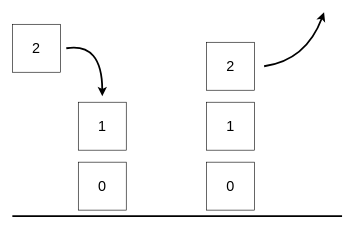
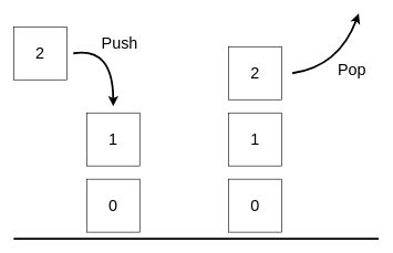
  <mxCell id="0" />
  <mxCell id="1" parent="0" />
  <mxCell id="2" value="1" style="rounded=0;whiteSpace=wrap;html=1;fontSize=24;" parent="1" vertex="1"><mxGeometry x="130" y="170" width="80" height="80" as="geometry" /></mxCell>
  <mxCell id="3" value="0" style="rounded=0;whiteSpace=wrap;html=1;fontSize=24;" parent="1" vertex="1"><mxGeometry x="130" y="270" width="80" height="80" as="geometry" /></mxCell>
  <mxCell id="4" value="2" style="rounded=0;whiteSpace=wrap;html=1;fontSize=24;" parent="1" vertex="1"><mxGeometry x="20" y="40" width="80" height="80" as="geometry" /></mxCell>
  <mxCell id="5" value="" style="curved=1;endArrow=classic;html=1;rounded=0;strokeWidth=3;" parent="1" edge="1"><mxGeometry width="50" height="50" relative="1" as="geometry"><mxPoint x="110" y="80" as="sourcePoint" /><mxPoint x="170" y="160" as="targetPoint" /><Array as="points"><mxPoint x="170" y="70" /></Array></mxGeometry></mxCell>
+ <mxCell id="6" value="&lt;span style=&quot;font-size: 24px;&quot;&gt;Push&lt;/span&gt;" style="text;html=1;strokeColor=none;fillColor=none;align=center;verticalAlign=middle;whiteSpace=wrap;rounded=0;" parent="1" vertex="1"><mxGeometry x="150" y="50" width="60" height="30" as="geometry" /></mxCell>
  <mxCell id="7" value="1" style="rounded=0;whiteSpace=wrap;html=1;fontSize=24;" parent="1" vertex="1"><mxGeometry x="344" y="170" width="80" height="80" as="geometry" /></mxCell>
  <mxCell id="8" value="0" style="rounded=0;whiteSpace=wrap;html=1;fontSize=24;" parent="1" vertex="1"><mxGeometry x="344" y="270" width="80" height="80" as="geometry" /></mxCell>
  <mxCell id="9" value="2" style="rounded=0;whiteSpace=wrap;html=1;fontSize=24;" parent="1" vertex="1"><mxGeometry x="344" y="70" width="80" height="80" as="geometry" /></mxCell>
  <mxCell id="10" value="" style="curved=1;endArrow=classic;html=1;rounded=0;strokeWidth=3;" parent="1" edge="1"><mxGeometry width="50" height="50" relative="1" as="geometry"><mxPoint x="440" y="110" as="sourcePoint" /><mxPoint x="540" y="20" as="targetPoint" /><Array as="points"><mxPoint x="510" y="100" /></Array></mxGeometry></mxCell>
+ <mxCell id="11" value="&lt;font style=&quot;font-size: 24px;&quot;&gt;Pop&lt;/font&gt;" style="text;html=1;strokeColor=none;fillColor=none;align=center;verticalAlign=middle;whiteSpace=wrap;rounded=0;" parent="1" vertex="1"><mxGeometry x="500" y="90" width="60" height="30" as="geometry" /></mxCell>
  <mxCell id="12" value="" style="endArrow=none;html=1;rounded=0;strokeWidth=3;" parent="1" edge="1"><mxGeometry width="50" height="50" relative="1" as="geometry"><mxPoint x="20" y="360" as="sourcePoint" /><mxPoint x="570" y="360" as="targetPoint" /></mxGeometry></mxCell>
